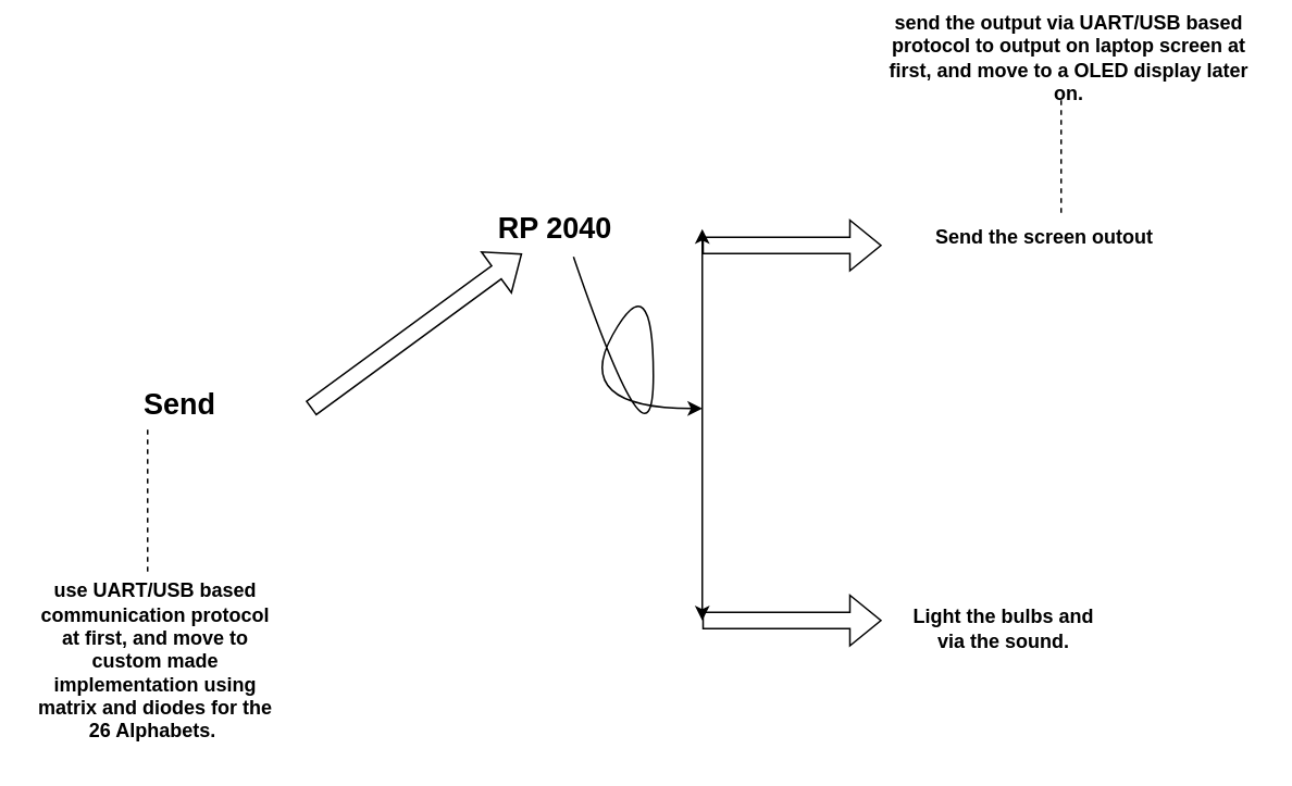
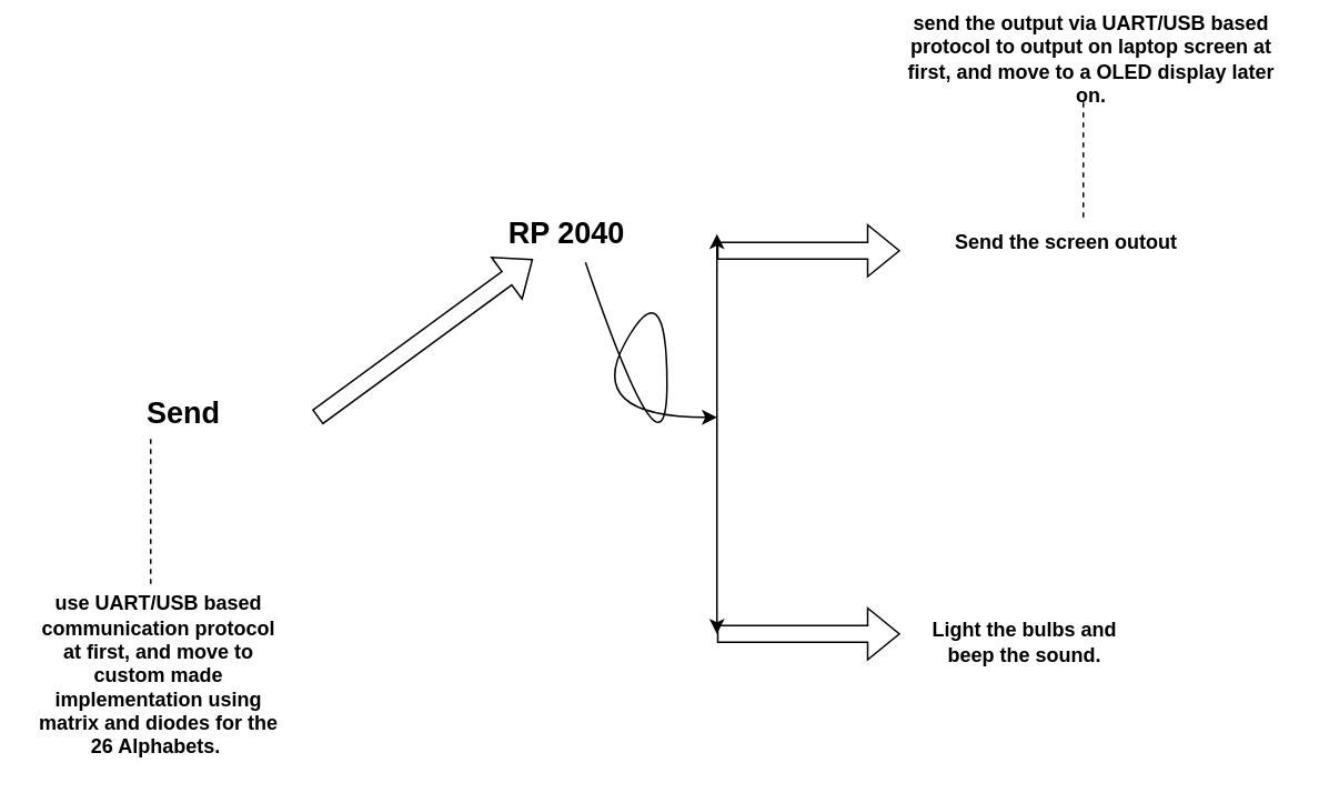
  <mxCell id="0" />
  <mxCell id="1" parent="0" />
  <mxCell id="2" value="" style="shape=flexArrow;endArrow=classic;html=1;rounded=0;" edge="1" parent="1" target="3"><mxGeometry width="50" height="50" relative="1" as="geometry"><mxPoint x="190" y="250" as="sourcePoint" /><mxPoint x="320" y="250" as="targetPoint" /></mxGeometry></mxCell>
  <mxCell id="3" value="&lt;b&gt;&lt;font style=&quot;font-size: 18px;&quot;&gt;RP 2040&lt;/font&gt;&lt;/b&gt;" style="text;html=1;align=center;verticalAlign=middle;whiteSpace=wrap;rounded=0;" vertex="1" parent="1"><mxGeometry x="270" y="125" width="140" height="30" as="geometry" /></mxCell>
  <mxCell id="4" value="&lt;b&gt;&lt;font style=&quot;font-size: 18px;&quot;&gt;Send&lt;/font&gt;&lt;/b&gt;" style="text;html=1;align=center;verticalAlign=middle;whiteSpace=wrap;rounded=0;" vertex="1" parent="1"><mxGeometry x="50" y="235" width="120" height="25" as="geometry" /></mxCell>
  <mxCell id="5" value="" style="endArrow=classic;startArrow=classic;html=1;rounded=0;" edge="1" parent="1"><mxGeometry width="50" height="50" relative="1" as="geometry"><mxPoint x="430" y="380" as="sourcePoint" /><mxPoint x="430" y="140" as="targetPoint" /><Array as="points"><mxPoint x="430" y="270" /></Array></mxGeometry></mxCell>
  <mxCell id="6" value="" style="shape=flexArrow;endArrow=classic;html=1;rounded=0;" edge="1" parent="1"><mxGeometry width="50" height="50" relative="1" as="geometry"><mxPoint x="430" y="150" as="sourcePoint" /><mxPoint x="540" y="150" as="targetPoint" /></mxGeometry></mxCell>
  <mxCell id="7" value="" style="shape=flexArrow;endArrow=classic;html=1;rounded=0;" edge="1" parent="1"><mxGeometry width="50" height="50" relative="1" as="geometry"><mxPoint x="430" y="380" as="sourcePoint" /><mxPoint x="540" y="380" as="targetPoint" /></mxGeometry></mxCell>
  <mxCell id="8" value="" style="curved=1;endArrow=classic;html=1;rounded=0;exitX=0.579;exitY=1.067;exitDx=0;exitDy=0;exitPerimeter=0;" edge="1" parent="1" source="3"><mxGeometry width="50" height="50" relative="1" as="geometry"><mxPoint x="350" y="300" as="sourcePoint" /><mxPoint x="430" y="250" as="targetPoint" /><Array as="points"><mxPoint x="400" y="300" /><mxPoint x="400" y="160" /><mxPoint x="350" y="250" /></Array></mxGeometry></mxCell>
- <mxCell id="9" value="&lt;b&gt;Light the bulbs and via the sound.&lt;/b&gt;" style="text;html=1;align=center;verticalAlign=middle;whiteSpace=wrap;rounded=0;" vertex="1" parent="1"><mxGeometry x="550" y="370" width="130" height="30" as="geometry" /></mxCell>
+ <mxCell id="9" value="&lt;b&gt;Light the bulbs and beep the sound.&lt;/b&gt;" style="text;html=1;align=center;verticalAlign=middle;whiteSpace=wrap;rounded=0;" vertex="1" parent="1"><mxGeometry x="550" y="370" width="130" height="30" as="geometry" /></mxCell>
  <mxCell id="10" value="&lt;b&gt;Send the screen outout&lt;/b&gt;" style="text;html=1;align=center;verticalAlign=middle;whiteSpace=wrap;rounded=0;" vertex="1" parent="1"><mxGeometry x="560" y="130" width="160" height="30" as="geometry" /></mxCell>
  <mxCell id="11" value="" style="endArrow=none;dashed=1;html=1;rounded=0;" edge="1" parent="1"><mxGeometry width="50" height="50" relative="1" as="geometry"><mxPoint x="90" y="350" as="sourcePoint" /><mxPoint x="90" y="260" as="targetPoint" /></mxGeometry></mxCell>
  <mxCell id="12" value="&lt;b&gt;use UART/USB based communication protocol at first, and move to custom made implementation using matrix and diodes for the 26 Alphabets.&amp;nbsp;&lt;/b&gt;" style="text;html=1;align=center;verticalAlign=middle;whiteSpace=wrap;rounded=0;" vertex="1" parent="1"><mxGeometry x="20" y="350" width="150" height="110" as="geometry" /></mxCell>
  <mxCell id="13" value="" style="endArrow=none;dashed=1;html=1;rounded=0;" edge="1" parent="1"><mxGeometry width="50" height="50" relative="1" as="geometry"><mxPoint x="650" y="130" as="sourcePoint" /><mxPoint x="650" y="60" as="targetPoint" /></mxGeometry></mxCell>
  <mxCell id="14" value="&lt;b&gt;send the output via UART/USB based protocol to output on laptop screen at first, and move to a OLED display later on.&lt;/b&gt;" style="text;html=1;align=center;verticalAlign=middle;whiteSpace=wrap;rounded=0;" vertex="1" parent="1"><mxGeometry x="540" y="20" width="230" height="30" as="geometry" /></mxCell>
